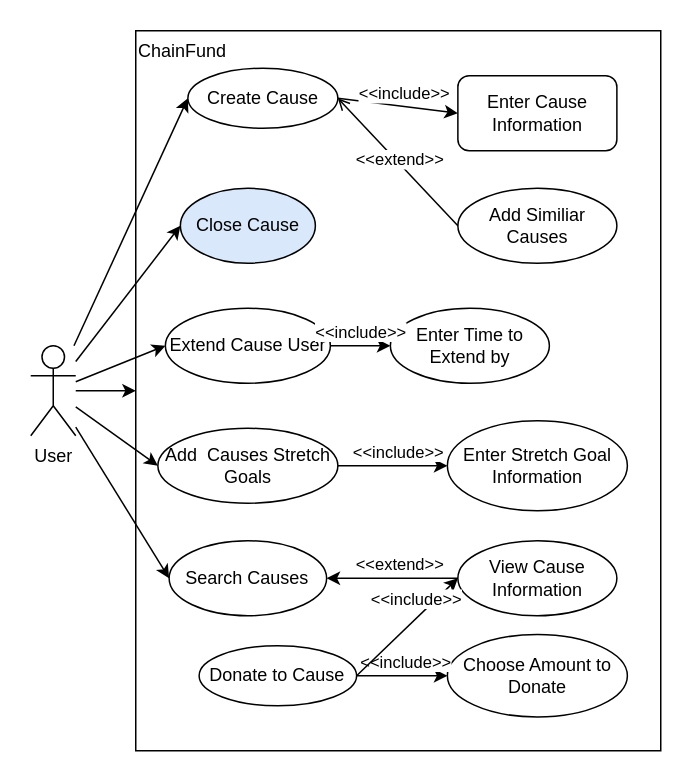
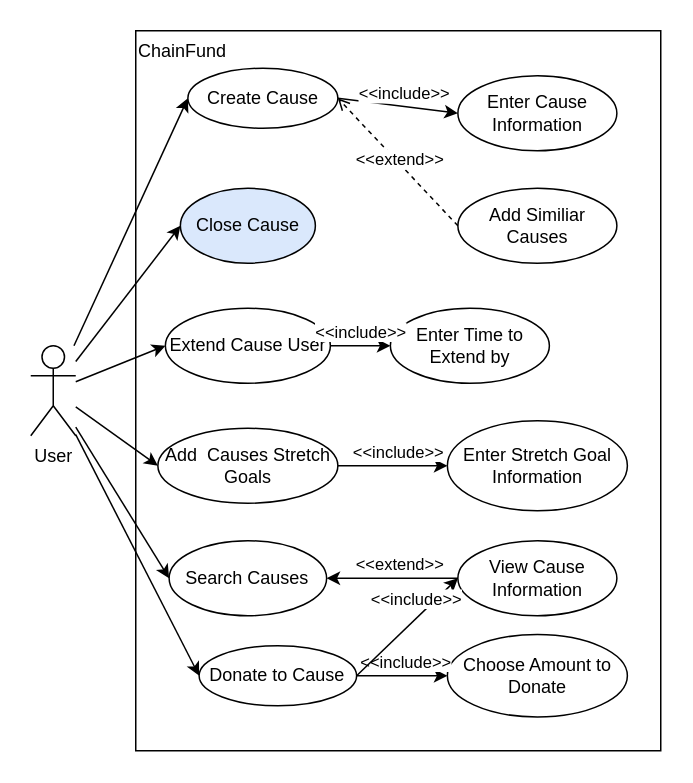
  <mxCell id="0" />
  <mxCell id="1" parent="0" />
  <mxCell id="2" value="&lt;div&gt;&lt;span&gt;ChainFund&lt;/span&gt;&lt;/div&gt;" style="rounded=0;whiteSpace=wrap;html=1;align=left;labelPosition=center;verticalLabelPosition=middle;verticalAlign=top;" parent="1" vertex="1"><mxGeometry x="90" y="20" width="350" height="480" as="geometry" /></mxCell>
  <mxCell id="3" value="User" style="shape=umlActor;verticalLabelPosition=bottom;verticalAlign=top;html=1;outlineConnect=0;" parent="1" vertex="1"><mxGeometry x="20" y="230" width="30" height="60" as="geometry" /></mxCell>
  <mxCell id="4" value="" style="endArrow=classic;html=1;entryX=0;entryY=0.5;entryDx=0;entryDy=0;" parent="1" source="3" target="20" edge="1"><mxGeometry width="50" height="50" relative="1" as="geometry"><mxPoint x="230" y="240" as="sourcePoint" /><mxPoint x="120" y="80" as="targetPoint" /></mxGeometry></mxCell>
  <mxCell id="5" value="" style="endArrow=classic;html=1;entryX=0;entryY=0.5;entryDx=0;entryDy=0;" parent="1" source="3" target="23" edge="1"><mxGeometry width="50" height="50" relative="1" as="geometry"><mxPoint x="10" y="187.778" as="sourcePoint" /><mxPoint x="112.5" y="185" as="targetPoint" /></mxGeometry></mxCell>
  <mxCell id="6" value="" style="endArrow=classic;html=1;entryX=0;entryY=0.5;entryDx=0;entryDy=0;" parent="1" source="3" target="22" edge="1"><mxGeometry width="50" height="50" relative="1" as="geometry"><mxPoint x="20" y="197.778" as="sourcePoint" /><mxPoint x="125" y="365" as="targetPoint" /></mxGeometry></mxCell>
  <mxCell id="7" value="" style="endArrow=classic;html=1;entryX=0;entryY=0.5;entryDx=0;entryDy=0;" parent="1" source="3" target="21" edge="1"><mxGeometry width="50" height="50" relative="1" as="geometry"><mxPoint x="30" y="207.778" as="sourcePoint" /><mxPoint x="105" y="275" as="targetPoint" /></mxGeometry></mxCell>
  <mxCell id="8" value="Search Causes" style="ellipse;whiteSpace=wrap;html=1;align=center;" parent="1" vertex="1"><mxGeometry x="112.25" y="360" width="105" height="50" as="geometry" /></mxCell>
  <mxCell id="9" value="Donate to Cause" style="ellipse;whiteSpace=wrap;html=1;align=center;" parent="1" vertex="1"><mxGeometry x="132.25" y="430" width="105" height="40" as="geometry" /></mxCell>
  <mxCell id="10" value="" style="endArrow=classic;html=1;entryX=0;entryY=0.5;entryDx=0;entryDy=0;" parent="1" source="3" target="8" edge="1"><mxGeometry width="50" height="50" relative="1" as="geometry"><mxPoint x="10" y="218.75" as="sourcePoint" /><mxPoint x="135" y="375" as="targetPoint" /></mxGeometry></mxCell>
- <mxCell id="11" value="" style="endArrow=classic;html=1;" parent="1" source="3" target="2" edge="1"><mxGeometry width="50" height="50" relative="1" as="geometry"><mxPoint x="20" y="228.75" as="sourcePoint" /><mxPoint x="145" y="385" as="targetPoint" /></mxGeometry></mxCell>
+ <mxCell id="11" value="" style="endArrow=classic;html=1;entryX=0;entryY=0.5;entryDx=0;entryDy=0;" parent="1" source="3" target="9" edge="1"><mxGeometry width="50" height="50" relative="1" as="geometry"><mxPoint x="20" y="228.75" as="sourcePoint" /><mxPoint x="145" y="385" as="targetPoint" /></mxGeometry></mxCell>
  <mxCell id="12" value="View Cause Information" style="ellipse;whiteSpace=wrap;html=1;align=center;" parent="1" vertex="1"><mxGeometry x="304.75" y="360" width="106" height="50" as="geometry" /></mxCell>
  <mxCell id="13" value="" style="endArrow=classic;html=1;entryX=1;entryY=0.5;entryDx=0;entryDy=0;exitX=0;exitY=0.5;exitDx=0;exitDy=0;" parent="1" source="12" target="8" edge="1"><mxGeometry width="50" height="50" relative="1" as="geometry"><mxPoint x="608.75" y="362.5" as="sourcePoint" /><mxPoint x="518.75" y="362.5" as="targetPoint" /></mxGeometry></mxCell>
  <mxCell id="14" value="&amp;lt;&amp;lt;extend&amp;gt;&amp;gt;" style="edgeLabel;html=1;align=center;verticalAlign=middle;resizable=0;points=[];" parent="13" vertex="1" connectable="0"><mxGeometry x="-0.227" y="4" relative="1" as="geometry"><mxPoint x="-5" y="-14" as="offset" /></mxGeometry></mxCell>
  <mxCell id="15" value="Choose Amount to Donate" style="ellipse;whiteSpace=wrap;html=1;align=center;" parent="1" vertex="1"><mxGeometry x="297.75" y="422.5" width="120" height="55" as="geometry" /></mxCell>
  <mxCell id="16" value="" style="endArrow=none;html=1;entryX=1;entryY=0.5;entryDx=0;entryDy=0;exitX=0;exitY=0.5;exitDx=0;exitDy=0;startArrow=classic;startFill=1;endFill=0;" parent="1" source="15" target="9" edge="1"><mxGeometry width="50" height="50" relative="1" as="geometry"><mxPoint x="620.25" y="22.5" as="sourcePoint" /><mxPoint x="530.25" y="22.5" as="targetPoint" /></mxGeometry></mxCell>
  <mxCell id="17" value="&amp;lt;&amp;lt;include&amp;gt;&amp;gt;" style="edgeLabel;html=1;align=center;verticalAlign=middle;resizable=0;points=[];" parent="16" vertex="1" connectable="0"><mxGeometry x="-0.227" y="4" relative="1" as="geometry"><mxPoint x="-5" y="-14" as="offset" /></mxGeometry></mxCell>
  <mxCell id="18" value="" style="endArrow=none;html=1;entryX=1;entryY=0.5;entryDx=0;entryDy=0;exitX=0;exitY=0.5;exitDx=0;exitDy=0;startArrow=classic;startFill=1;endFill=0;" parent="1" source="12" target="9" edge="1"><mxGeometry width="50" height="50" relative="1" as="geometry"><mxPoint x="620.25" y="482.5" as="sourcePoint" /><mxPoint x="532.75" y="482.5" as="targetPoint" /></mxGeometry></mxCell>
  <mxCell id="19" value="&amp;lt;&amp;lt;include&amp;gt;&amp;gt;" style="edgeLabel;html=1;align=center;verticalAlign=middle;resizable=0;points=[];" parent="18" vertex="1" connectable="0"><mxGeometry x="-0.227" y="4" relative="1" as="geometry"><mxPoint x="-5" y="-14" as="offset" /></mxGeometry></mxCell>
  <mxCell id="20" value="Create Cause" style="ellipse;whiteSpace=wrap;html=1;align=center;" vertex="1" parent="1"><mxGeometry x="124.75" y="45" width="100" height="40" as="geometry" /></mxCell>
  <mxCell id="21" value="Extend Cause User" style="ellipse;whiteSpace=wrap;html=1;align=center;" vertex="1" parent="1"><mxGeometry x="109.75" y="205" width="110" height="50" as="geometry" /></mxCell>
  <mxCell id="22" value="Add&amp;nbsp; Causes Stretch Goals" style="ellipse;whiteSpace=wrap;html=1;align=center;" vertex="1" parent="1"><mxGeometry x="104.75" y="285" width="120" height="50" as="geometry" /></mxCell>
  <mxCell id="23" value="Close Cause" style="ellipse;whiteSpace=wrap;html=1;align=center;fillColor=#dae8fc;" vertex="1" parent="1"><mxGeometry x="119.75" y="125" width="90" height="50" as="geometry" /></mxCell>
- <mxCell id="24" value="Enter Cause Information" style="whiteSpace=wrap;html=1;align=center;rounded=1;" vertex="1" parent="1"><mxGeometry x="304.75" y="50" width="106" height="50" as="geometry" /></mxCell>
+ <mxCell id="24" value="Enter Cause Information" style="ellipse;whiteSpace=wrap;html=1;align=center;" vertex="1" parent="1"><mxGeometry x="304.75" y="50" width="106" height="50" as="geometry" /></mxCell>
  <mxCell id="25" value="" style="endArrow=none;html=1;entryX=1;entryY=0.5;entryDx=0;entryDy=0;exitX=0;exitY=0.5;exitDx=0;exitDy=0;startArrow=classic;startFill=1;endFill=0;" edge="1" parent="1" source="24" target="20"><mxGeometry width="50" height="50" relative="1" as="geometry"><mxPoint x="4.75" y="182.778" as="sourcePoint" /><mxPoint x="124.75" y="85" as="targetPoint" /></mxGeometry></mxCell>
  <mxCell id="26" value="&amp;lt;&amp;lt;include&amp;gt;&amp;gt;" style="edgeLabel;html=1;align=center;verticalAlign=middle;resizable=0;points=[];" vertex="1" connectable="0" parent="25"><mxGeometry x="-0.227" y="4" relative="1" as="geometry"><mxPoint x="-5" y="-14" as="offset" /></mxGeometry></mxCell>
  <mxCell id="27" value="Enter Stretch Goal Information" style="ellipse;whiteSpace=wrap;html=1;align=center;" vertex="1" parent="1"><mxGeometry x="297.75" y="280" width="120" height="60" as="geometry" /></mxCell>
  <mxCell id="28" value="" style="endArrow=none;html=1;exitX=0;exitY=0.5;exitDx=0;exitDy=0;startArrow=classic;startFill=1;endFill=0;entryX=1;entryY=0.5;entryDx=0;entryDy=0;" edge="1" parent="1" source="27" target="22"><mxGeometry width="50" height="50" relative="1" as="geometry"><mxPoint x="315.75" y="125" as="sourcePoint" /><mxPoint x="225.75" y="125" as="targetPoint" /></mxGeometry></mxCell>
  <mxCell id="29" value="&amp;lt;&amp;lt;include&amp;gt;&amp;gt;" style="edgeLabel;html=1;align=center;verticalAlign=middle;resizable=0;points=[];" vertex="1" connectable="0" parent="28"><mxGeometry x="-0.227" y="4" relative="1" as="geometry"><mxPoint x="-5" y="-14" as="offset" /></mxGeometry></mxCell>
  <mxCell id="30" value="Enter Time to Extend by" style="ellipse;whiteSpace=wrap;html=1;align=center;" vertex="1" parent="1"><mxGeometry x="259.75" y="205" width="106" height="50" as="geometry" /></mxCell>
  <mxCell id="31" value="" style="endArrow=none;html=1;exitX=0;exitY=0.5;exitDx=0;exitDy=0;startArrow=classic;startFill=1;endFill=0;entryX=1;entryY=0.5;entryDx=0;entryDy=0;" edge="1" parent="1" source="30" target="21"><mxGeometry width="50" height="50" relative="1" as="geometry"><mxPoint x="315.75" y="320" as="sourcePoint" /><mxPoint x="230.75" y="320" as="targetPoint" /></mxGeometry></mxCell>
  <mxCell id="32" value="&amp;lt;&amp;lt;include&amp;gt;&amp;gt;" style="edgeLabel;html=1;align=center;verticalAlign=middle;resizable=0;points=[];" vertex="1" connectable="0" parent="31"><mxGeometry x="-0.227" y="4" relative="1" as="geometry"><mxPoint x="-5" y="-14" as="offset" /></mxGeometry></mxCell>
  <mxCell id="33" value="Add Similiar Causes" style="ellipse;whiteSpace=wrap;html=1;align=center;" vertex="1" parent="1"><mxGeometry x="304.75" y="125" width="106" height="50" as="geometry" /></mxCell>
- <mxCell id="34" value="" style="endArrow=open;html=1;exitX=0;exitY=0.5;exitDx=0;exitDy=0;startArrow=none;startFill=0;endFill=0;entryX=1;entryY=0.5;entryDx=0;entryDy=0;" edge="1" parent="1" source="33" target="20"><mxGeometry width="50" height="50" relative="1" as="geometry"><mxPoint x="310.75" y="245" as="sourcePoint" /><mxPoint x="214.75" y="155" as="targetPoint" /></mxGeometry></mxCell>
+ <mxCell id="34" value="" style="endArrow=open;html=1;exitX=0;exitY=0.5;exitDx=0;exitDy=0;startArrow=none;startFill=0;endFill=0;entryX=1;entryY=0.5;entryDx=0;entryDy=0;dashed=1;" edge="1" parent="1" source="33" target="20"><mxGeometry width="50" height="50" relative="1" as="geometry"><mxPoint x="310.75" y="245" as="sourcePoint" /><mxPoint x="214.75" y="155" as="targetPoint" /></mxGeometry></mxCell>
  <mxCell id="35" value="&amp;lt;&amp;lt;extend&amp;gt;&amp;gt;" style="edgeLabel;html=1;align=center;verticalAlign=middle;resizable=0;points=[];" vertex="1" connectable="0" parent="34"><mxGeometry x="-0.227" y="4" relative="1" as="geometry"><mxPoint x="-5" y="-14" as="offset" /></mxGeometry></mxCell>
